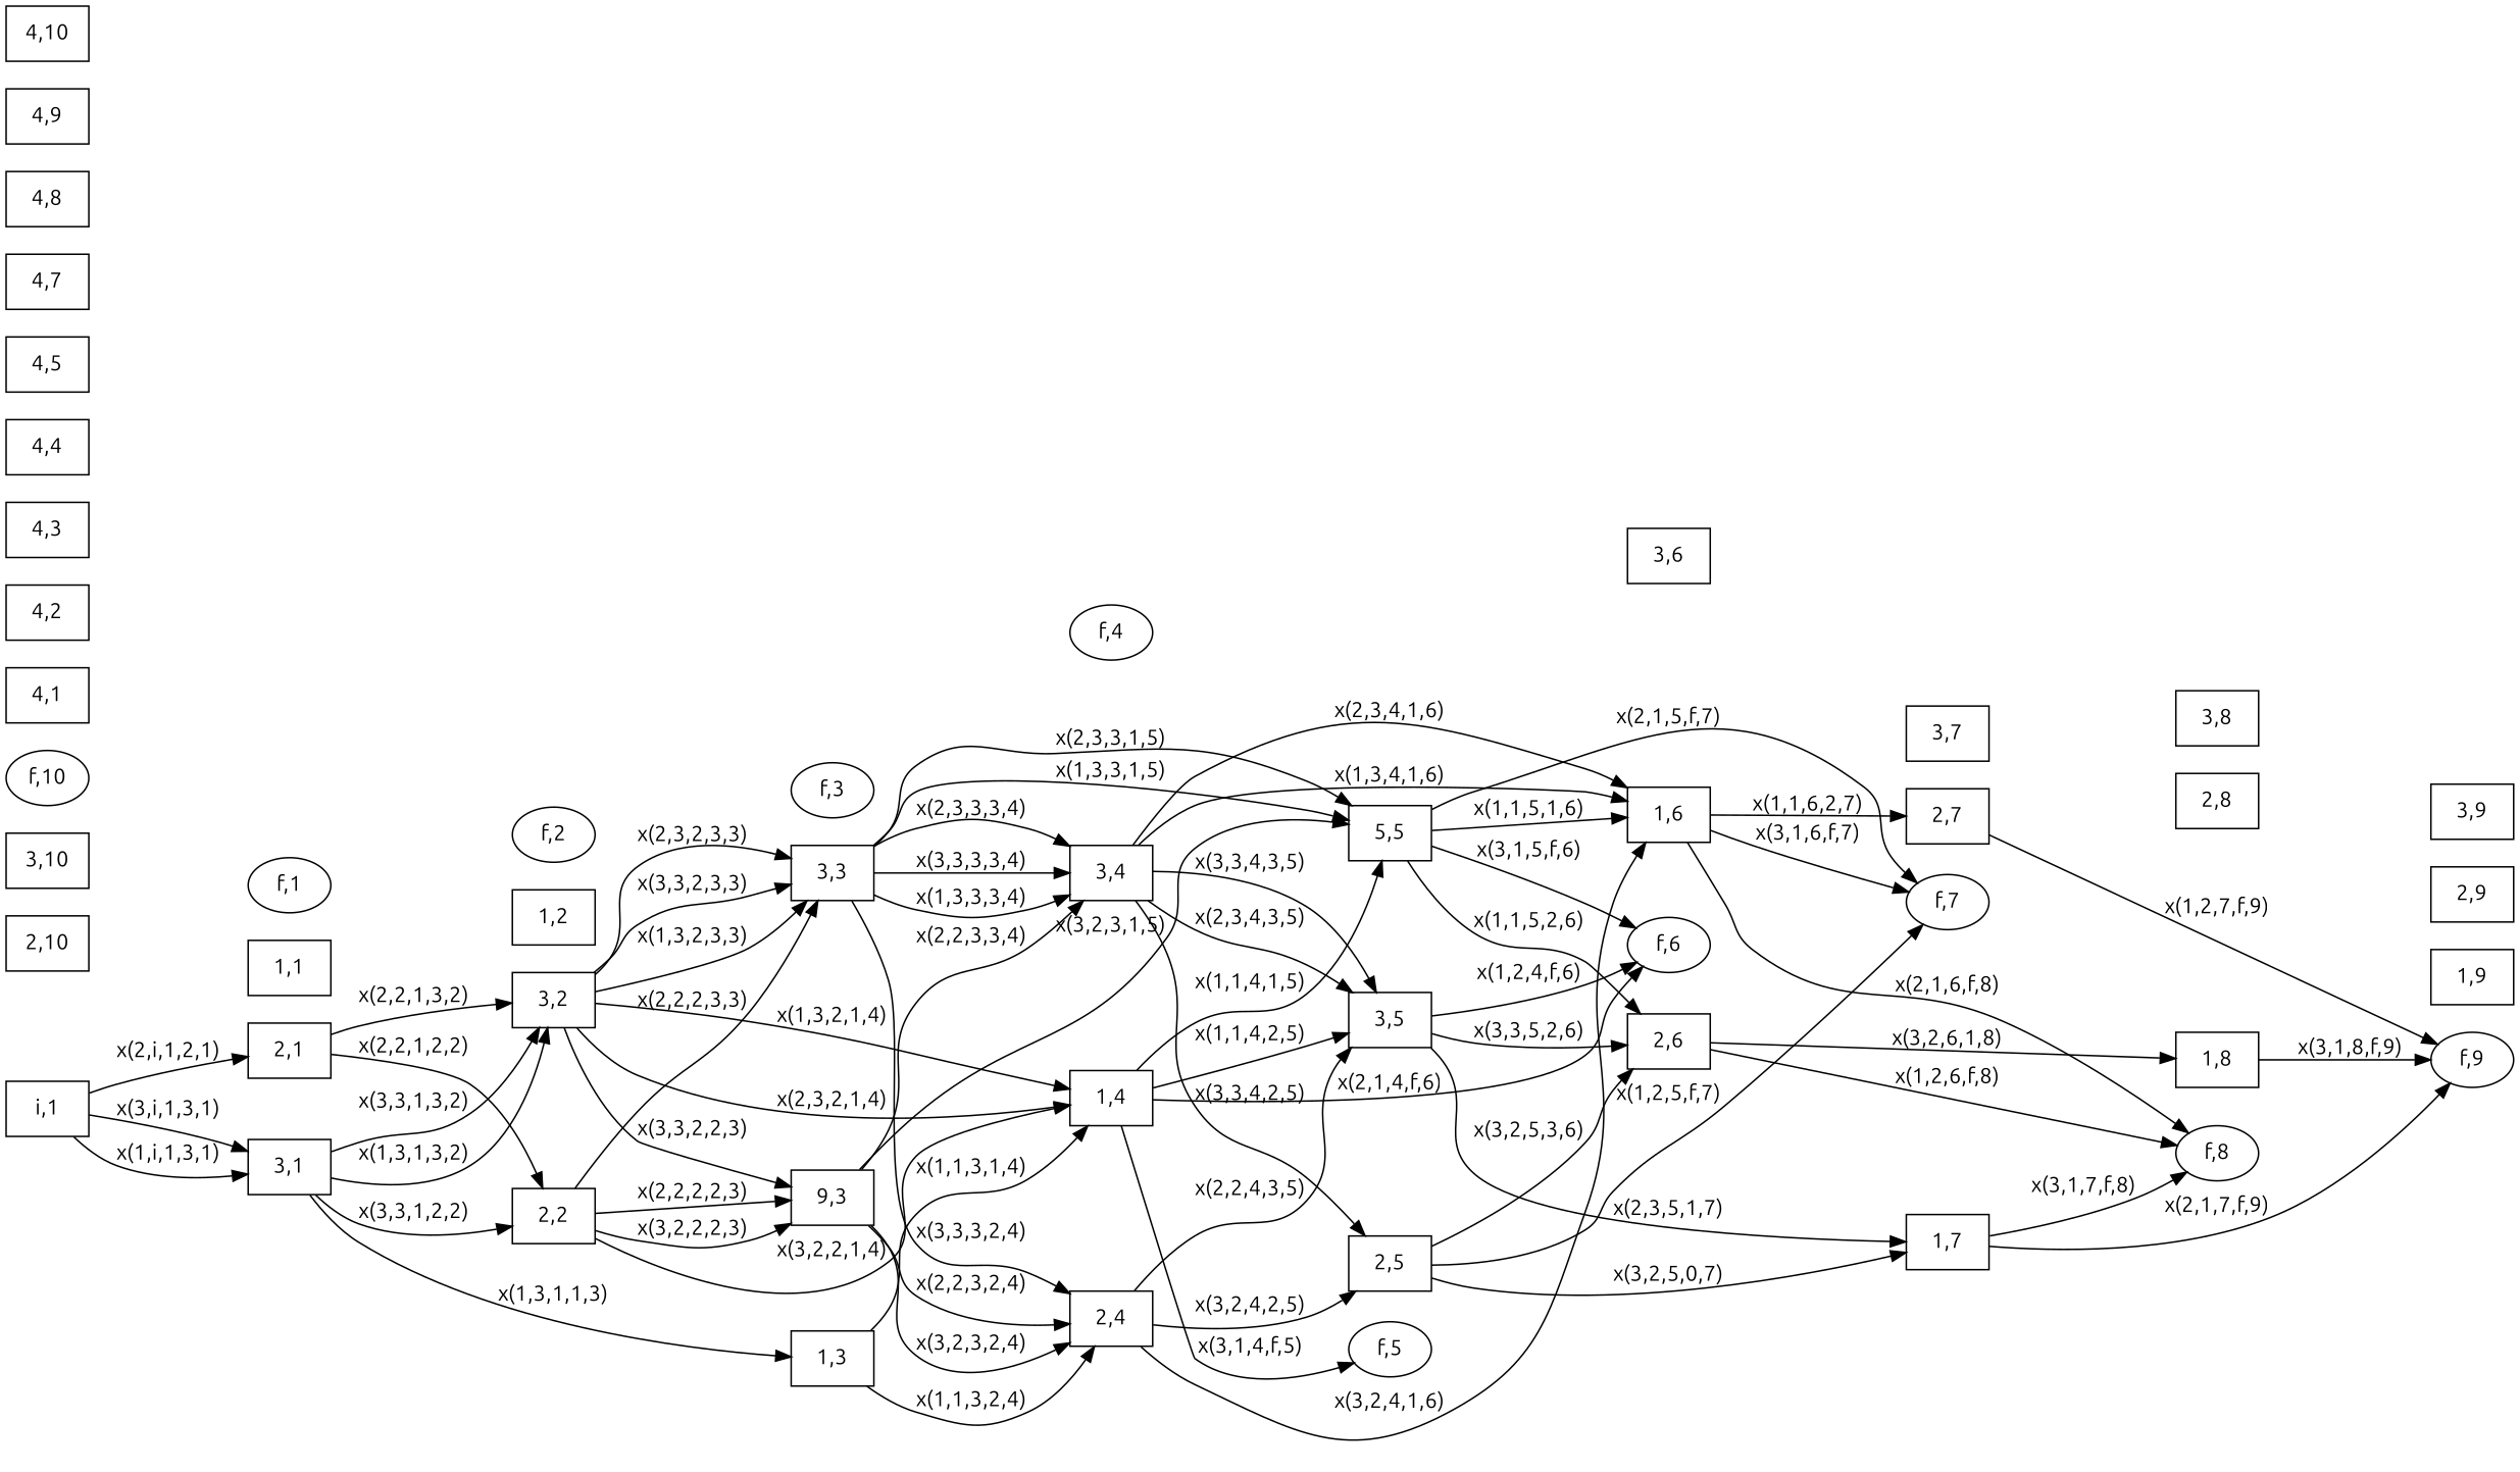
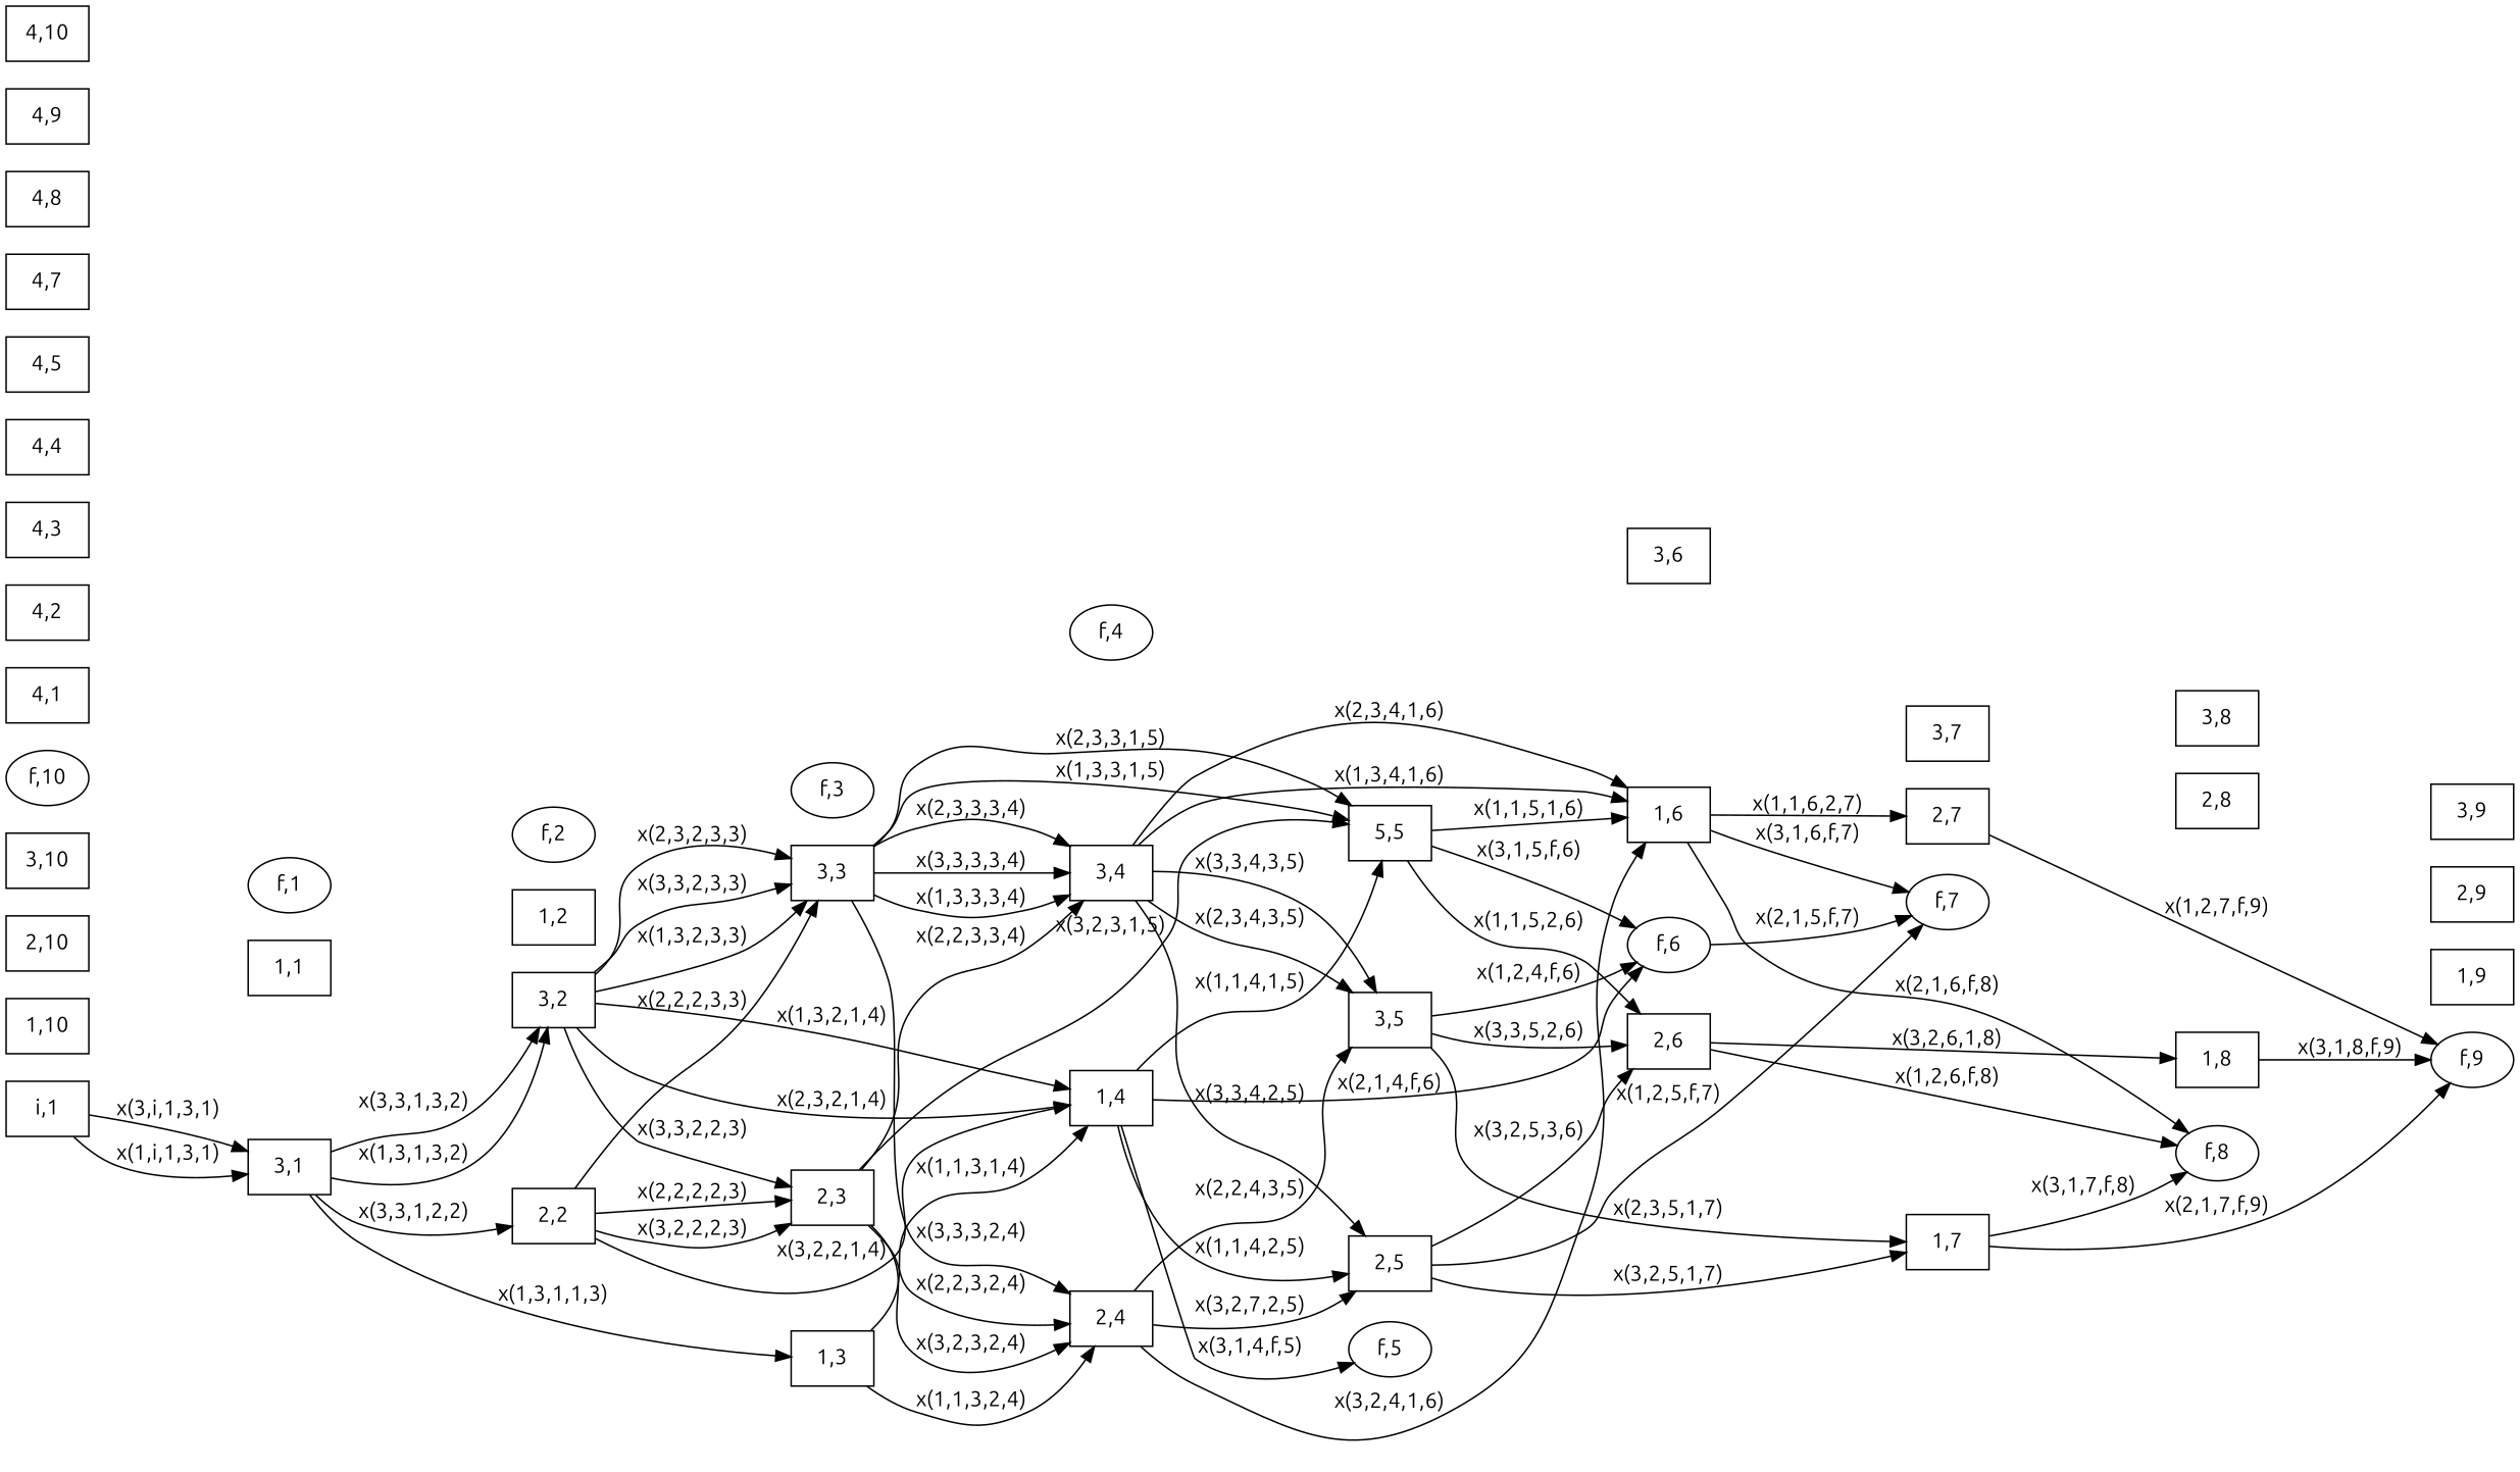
  digraph {
    fontname=Ubuntu
    rankdir=LR
    node [fontname=Ubuntu shape=box]
    edge [fontname=Ubuntu]
    "i,1"
    "1,1"
-   "2,1"
    "3,1"
    "f,1" [shape=""]
    "1,2"
    "2,2"
    "3,2"
    "f,2" [shape=""]
    "1,3"
-   "2,3" [label="9,3"]
+   "2,3"
    "3,3"
    "f,3" [shape=""]
    "1,4"
    "2,4"
    "3,4"
    "f,4" [shape=""]
    n18 [label="5,5"]
    "2,5"
    "3,5"
    "f,5" [shape=""]
    "1,6"
    "2,6"
    "3,6"
    "f,6" [shape=""]
    "1,7"
    "2,7"
    "3,7"
    "f,7" [shape=""]
    "1,8"
    "2,8"
    "3,8"
    "f,8" [shape=""]
    "1,9"
    "2,9"
    "3,9"
    "f,9" [shape=""]
+   "1,10"
    "2,10"
    "3,10"
    "f,10" [shape=""]
    "4,1"
    "4,2"
    "4,3"
    "4,4"
    "4,5"
    "4,7"
    "4,8"
    "4,9"
    "4,10"
    subgraph sub_1 {
      rank=same
      "i,1"
    }
    subgraph sub_2 {
      rank=same
      "1,1"
-     "2,1"
      "3,1"
      "f,1"
    }
    subgraph sub_3 {
      rank=same
      "1,2"
      "2,2"
      "3,2"
      "f,2"
    }
    subgraph sub_4 {
      rank=same
      "1,3"
      "2,3"
      "3,3"
      "f,3"
    }
    subgraph sub_5 {
      rank=same
      "1,4"
      "2,4"
      "3,4"
      "f,4"
    }
    subgraph sub_6 {
      rank=same
      n18
      "2,5"
      "3,5"
      "f,5"
    }
    subgraph sub_7 {
      rank=same
      "1,6"
      "2,6"
      "3,6"
      "f,6"
    }
    subgraph sub_8 {
      rank=same
      "1,7"
      "2,7"
      "3,7"
      "f,7"
    }
    subgraph sub_9 {
      rank=same
      "1,8"
      "2,8"
      "3,8"
      "f,8"
    }
    subgraph sub_10 {
      rank=same
      "1,9"
      "2,9"
      "3,9"
      "f,9"
    }
    subgraph sub_11 {
      rank=same
+     "1,10"
      "2,10"
      "3,10"
      "f,10"
    }
-   "i,1" -> "2,1" [label="x(2,i,1,2,1)"]
    "i,1" -> "3,1" [label="x(1,i,1,3,1)"]
    "i,1" -> "3,1" [label="x(3,i,1,3,1)"]
-   "2,1" -> "2,2" [label="x(2,2,1,2,2)"]
-   "2,1" -> "3,2" [label="x(2,2,1,3,2)"]
    "3,1" -> "2,2" [label="x(3,3,1,2,2)"]
    "3,1" -> "3,2" [label="x(1,3,1,3,2)"]
    "3,1" -> "3,2" [label="x(3,3,1,3,2)"]
    "3,1" -> "1,3" [label="x(1,3,1,1,3)"]
    "2,2" -> "2,3" [label="x(2,2,2,2,3)"]
    "2,2" -> "2,3" [label="x(3,2,2,2,3)"]
    "2,2" -> "3,3" [label="x(2,2,2,3,3)"]
    "2,2" -> "1,4" [label="x(3,2,2,1,4)"]
    "3,2" -> "2,3" [label="x(3,3,2,2,3)"]
    "3,2" -> "3,3" [label="x(1,3,2,3,3)"]
    "3,2" -> "3,3" [label="x(2,3,2,3,3)"]
    "3,2" -> "3,3" [label="x(3,3,2,3,3)"]
    "3,2" -> "1,4" [label="x(1,3,2,1,4)"]
    "3,2" -> "1,4" [label="x(2,3,2,1,4)"]
    "1,3" -> "1,4" [label="x(1,1,3,1,4)"]
    "1,3" -> "2,4" [label="x(1,1,3,2,4)"]
    "2,3" -> "2,4" [label="x(2,2,3,2,4)"]
    "2,3" -> "2,4" [label="x(3,2,3,2,4)"]
    "2,3" -> "3,4" [label="x(2,2,3,3,4)"]
    "2,3" -> n18 [label="x(3,2,3,1,5)"]
    "3,3" -> "2,4" [label="x(3,3,3,2,4)"]
    "3,3" -> "3,4" [label="x(1,3,3,3,4)"]
    "3,3" -> "3,4" [label="x(2,3,3,3,4)"]
    "3,3" -> "3,4" [label="x(3,3,3,3,4)"]
    "3,3" -> n18 [label="x(1,3,3,1,5)"]
    "3,3" -> n18 [label="x(2,3,3,1,5)"]
    "1,4" -> n18 [label="x(1,1,4,1,5)"]
-   "1,4" -> "3,5" [label="x(1,1,4,2,5)"]
+   "1,4" -> "2,5" [label="x(1,1,4,2,5)"]
    "1,4" -> "f,5" [label="x(3,1,4,f,5)"]
    "1,4" -> "f,6" [label="x(2,1,4,f,6)"]
-   "2,4" -> "2,5" [label="x(3,2,4,2,5)"]
+   "2,4" -> "2,5" [label="x(3,2,7,2,5)"]
    "2,4" -> "3,5" [label="x(2,2,4,3,5)"]
    "2,4" -> "1,6" [label="x(3,2,4,1,6)"]
    "3,4" -> "2,5" [label="x(3,3,4,2,5)"]
    "3,4" -> "3,5" [label="x(2,3,4,3,5)"]
    "3,4" -> "3,5" [label="x(3,3,4,3,5)"]
    "3,4" -> "1,6" [label="x(1,3,4,1,6)"]
    "3,4" -> "1,6" [label="x(2,3,4,1,6)"]
    n18 -> "1,6" [label="x(1,1,5,1,6)"]
    n18 -> "2,6" [label="x(1,1,5,2,6)"]
    n18 -> "f,6" [label="x(3,1,5,f,6)"]
-   n18 -> "f,7" [label="x(2,1,5,f,7)"]
+   "f,6" -> "f,7" [label="x(2,1,5,f,7)"]
    "2,5" -> "2,6" [label="x(3,2,5,3,6)"]
-   "2,5" -> "1,7" [label="x(3,2,5,0,7)"]
+   "2,5" -> "1,7" [label="x(3,2,5,1,7)"]
    "2,5" -> "f,7" [label="x(1,2,5,f,7)"]
    "3,5" -> "2,6" [label="x(3,3,5,2,6)"]
    "3,5" -> "f,6" [label="x(1,2,4,f,6)"]
    "3,5" -> "1,7" [label="x(2,3,5,1,7)"]
    "1,6" -> "2,7" [label="x(1,1,6,2,7)"]
    "1,6" -> "f,7" [label="x(3,1,6,f,7)"]
    "1,6" -> "f,8" [label="x(2,1,6,f,8)"]
    "2,6" -> "1,8" [label="x(3,2,6,1,8)"]
    "2,6" -> "f,8" [label="x(1,2,6,f,8)"]
    "1,7" -> "f,8" [label="x(3,1,7,f,8)"]
    "1,7" -> "f,9" [label="x(2,1,7,f,9)"]
    "2,7" -> "f,9" [label="x(1,2,7,f,9)"]
    "1,8" -> "f,9" [label="x(3,1,8,f,9)"]
  }
